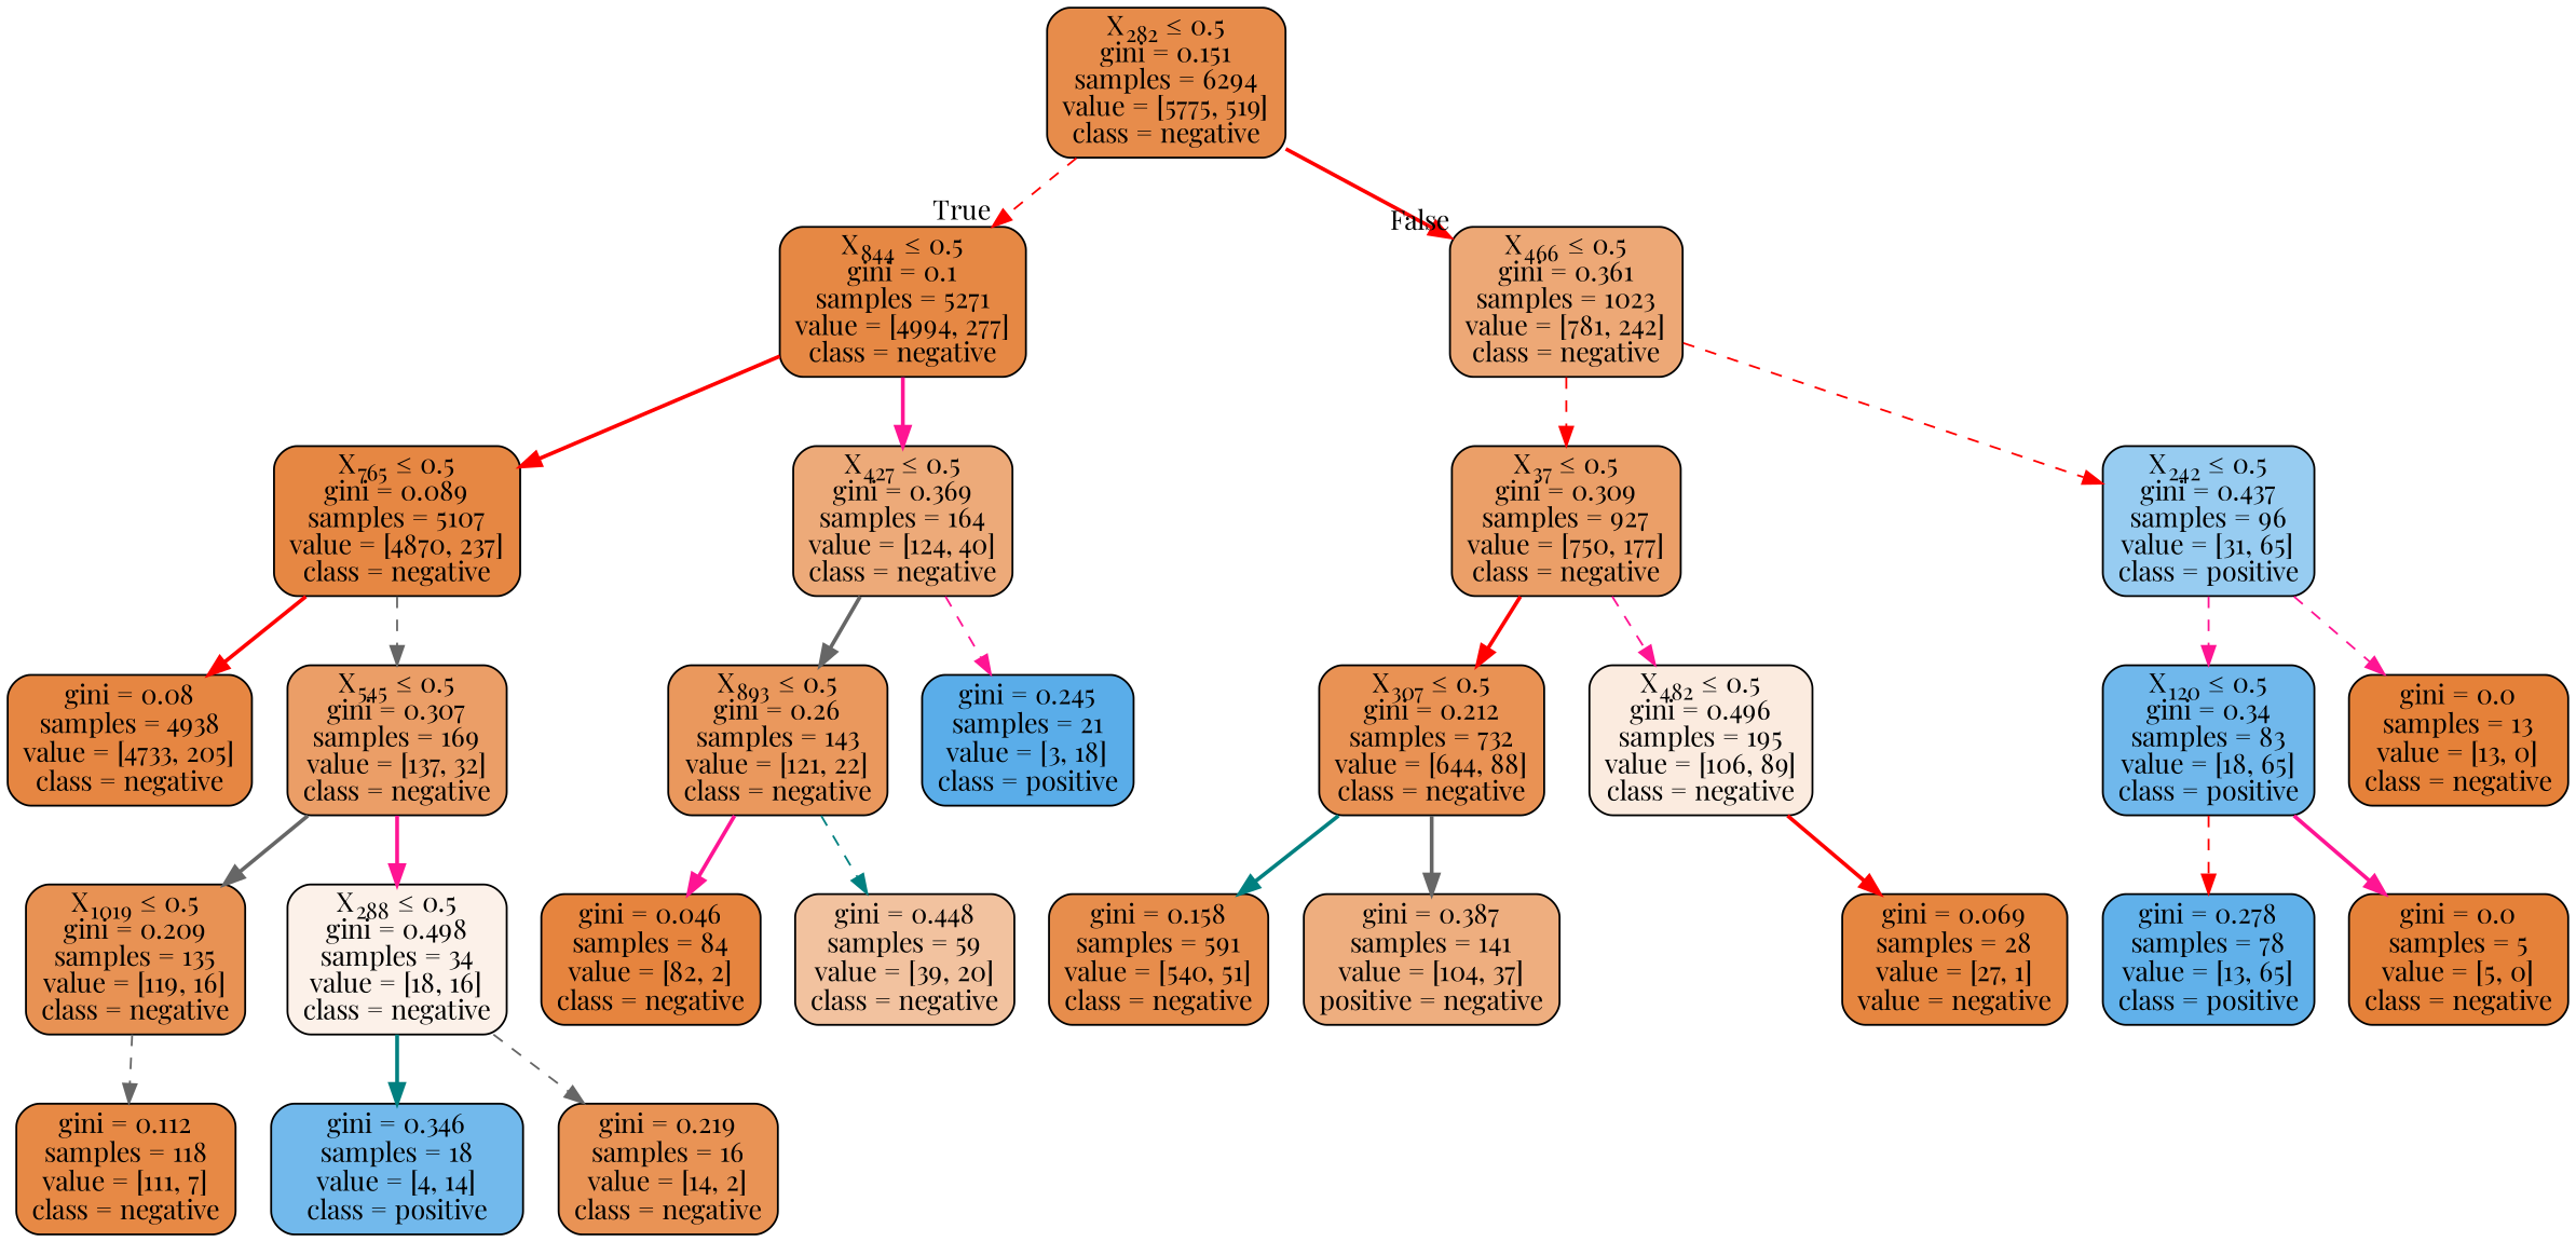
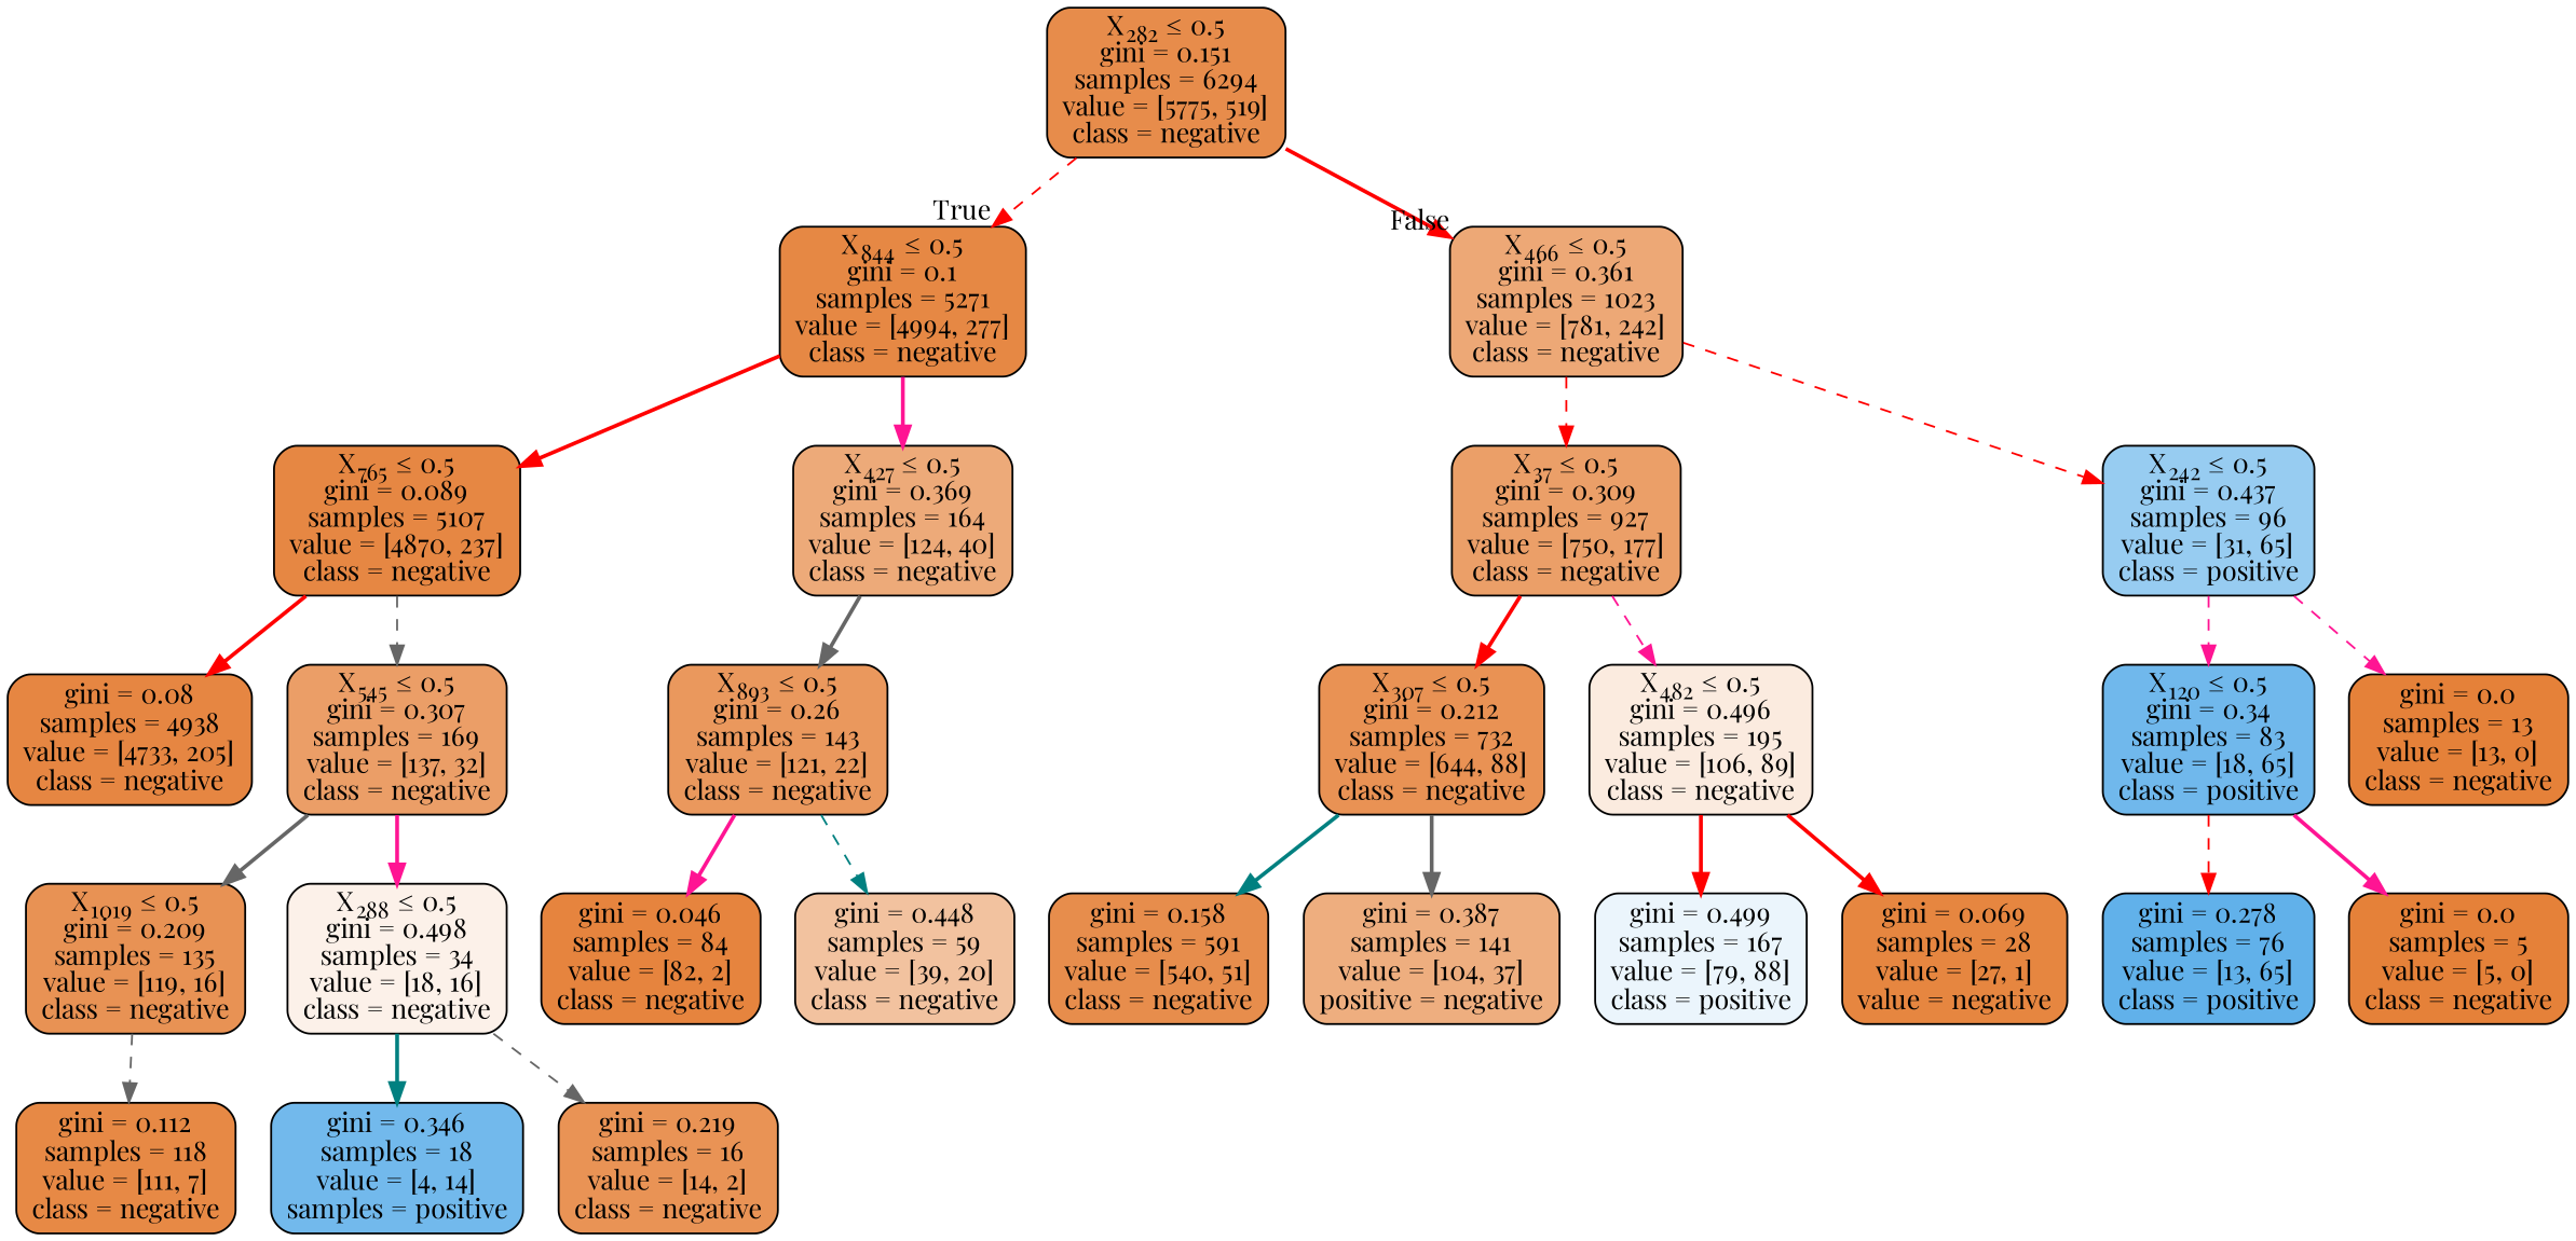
  digraph {
    fontname="Playfair Display"
    node [color=black fillcolor="#e58139" fontname="Playfair Display" shape=box style="filled, rounded"]
    edge [color=red fontname="Playfair Display" style=bold]
    n1 [fillcolor="#e78c4b" label=<X<SUB>282</SUB> &le; 0.5<br/>gini = 0.151<br/>samples = 6294<br/>value = [5775, 519]<br/>class = negative>]
    n2 [fillcolor="#e68844" label=<X<SUB>844</SUB> &le; 0.5<br/>gini = 0.1<br/>samples = 5271<br/>value = [4994, 277]<br/>class = negative>]
    n3 [fillcolor="#eda876" label=<X<SUB>466</SUB> &le; 0.5<br/>gini = 0.361<br/>samples = 1023<br/>value = [781, 242]<br/>class = negative>]
    n4 [fillcolor="#e68743" label=<X<SUB>765</SUB> &le; 0.5<br/>gini = 0.089<br/>samples = 5107<br/>value = [4870, 237]<br/>class = negative>]
    n5 [fillcolor="#edaa79" label=<X<SUB>427</SUB> &le; 0.5<br/>gini = 0.369<br/>samples = 164<br/>value = [124, 40]<br/>class = negative>]
    n6 [fillcolor="#eb9f68" label=<X<SUB>37</SUB> &le; 0.5<br/>gini = 0.309<br/>samples = 927<br/>value = [750, 177]<br/>class = negative>]
    n7 [fillcolor="#97ccf1" label=<X<SUB>242</SUB> &le; 0.5<br/>gini = 0.437<br/>samples = 96<br/>value = [31, 65]<br/>class = positive>]
    n8 [fillcolor="#e68642" label=<gini = 0.08<br/>samples = 4938<br/>value = [4733, 205]<br/>class = negative>]
    n9 [fillcolor="#eb9e67" label=<X<SUB>545</SUB> &le; 0.5<br/>gini = 0.307<br/>samples = 169<br/>value = [137, 32]<br/>class = negative>]
    n10 [fillcolor="#ea985d" label=<X<SUB>893</SUB> &le; 0.5<br/>gini = 0.26<br/>samples = 143<br/>value = [121, 22]<br/>class = negative>]
-   n11 [fillcolor="#5aade9" label=<gini = 0.245<br/>samples = 21<br/>value = [3, 18]<br/>class = positive>]
    n12 [fillcolor="#e89254" label=<X<SUB>1019</SUB> &le; 0.5<br/>gini = 0.209<br/>samples = 135<br/>value = [119, 16]<br/>class = negative>]
    n13 [fillcolor="#fcf1e9" label=<X<SUB>288</SUB> &le; 0.5<br/>gini = 0.498<br/>samples = 34<br/>value = [18, 16]<br/>class = negative>]
    n14 [fillcolor="#e78945" label=<gini = 0.112<br/>samples = 118<br/>value = [111, 7]<br/>class = negative>]
-   n15 [fillcolor="#72b9ec" label=<gini = 0.346<br/>samples = 18<br/>value = [4, 14]<br/>class = positive>]
+   n15 [fillcolor="#72b9ec" label=<gini = 0.346<br/>samples = 18<br/>value = [4, 14]<br/>samples = positive>]
    n16 [fillcolor="#e99355" label=<gini = 0.219<br/>samples = 16<br/>value = [14, 2]<br/>class = negative>]
    n17 [fillcolor="#e6843e" label=<gini = 0.046<br/>samples = 84<br/>value = [82, 2]<br/>class = negative>]
    n18 [fillcolor="#f2c29f" label=<gini = 0.448<br/>samples = 59<br/>value = [39, 20]<br/>class = negative>]
    n19 [fillcolor="#e99254" label=<X<SUB>307</SUB> &le; 0.5<br/>gini = 0.212<br/>samples = 732<br/>value = [644, 88]<br/>class = negative>]
    n20 [fillcolor="#fbebdf" label=<X<SUB>482</SUB> &le; 0.5<br/>gini = 0.496<br/>samples = 195<br/>value = [106, 89]<br/>class = negative>]
    n21 [fillcolor="#70b8ec" label=<X<SUB>120</SUB> &le; 0.5<br/>gini = 0.34<br/>samples = 83<br/>value = [18, 65]<br/>class = positive>]
    n22 [label=<gini = 0.0<br/>samples = 13<br/>value = [13, 0]<br/>class = negative>]
    n23 [fillcolor="#e78d4c" label=<gini = 0.158<br/>samples = 591<br/>value = [540, 51]<br/>class = negative>]
    n24 [fillcolor="#eeae7f" label=<gini = 0.387<br/>samples = 141<br/>value = [104, 37]<br/>positive = negative>]
+   n25 [fillcolor="#ebf5fc" label=<gini = 0.499<br/>samples = 167<br/>value = [79, 88]<br/>class = positive>]
    n26 [fillcolor="#e68640" label=<gini = 0.069<br/>samples = 28<br/>value = [27, 1]<br/>value = negative>]
-   n27 [fillcolor="#61b1ea" label=<gini = 0.278<br/>samples = 78<br/>value = [13, 65]<br/>class = positive>]
+   n27 [fillcolor="#61b1ea" label=<gini = 0.278<br/>samples = 76<br/>value = [13, 65]<br/>class = positive>]
    n28 [label=<gini = 0.0<br/>samples = 5<br/>value = [5, 0]<br/>class = negative>]
    n1 -> n2 [headlabel=True labelangle=45 labeldistance=2.5 style=dashed]
    n1 -> n3 [headlabel=False labelangle=-45 labeldistance=2.5]
    n2 -> n4
    n2 -> n5 [color=deeppink]
    n3 -> n6 [style=dashed]
    n3 -> n7 [style=dashed]
    n4 -> n8
    n4 -> n9 [color=gray40 style=dashed]
    n5 -> n10 [color=gray40]
-   n5 -> n11 [color=deeppink style=dashed]
    n6 -> n19
    n6 -> n20 [color=deeppink style=dashed]
    n7 -> n21 [color=deeppink style=dashed]
    n7 -> n22 [color=deeppink style=dashed]
    n9 -> n12 [color=gray40]
    n9 -> n13 [color=deeppink]
    n10 -> n17 [color=deeppink]
    n10 -> n18 [color=teal style=dashed]
    n12 -> n14 [color=gray40 style=dashed]
    n13 -> n15 [color=teal]
    n13 -> n16 [color=gray40 style=dashed]
    n19 -> n23 [color=teal]
    n19 -> n24 [color=gray40]
+   n20 -> n25
    n20 -> n26
    n21 -> n27 [style=dashed]
    n21 -> n28 [color=deeppink]
  }
